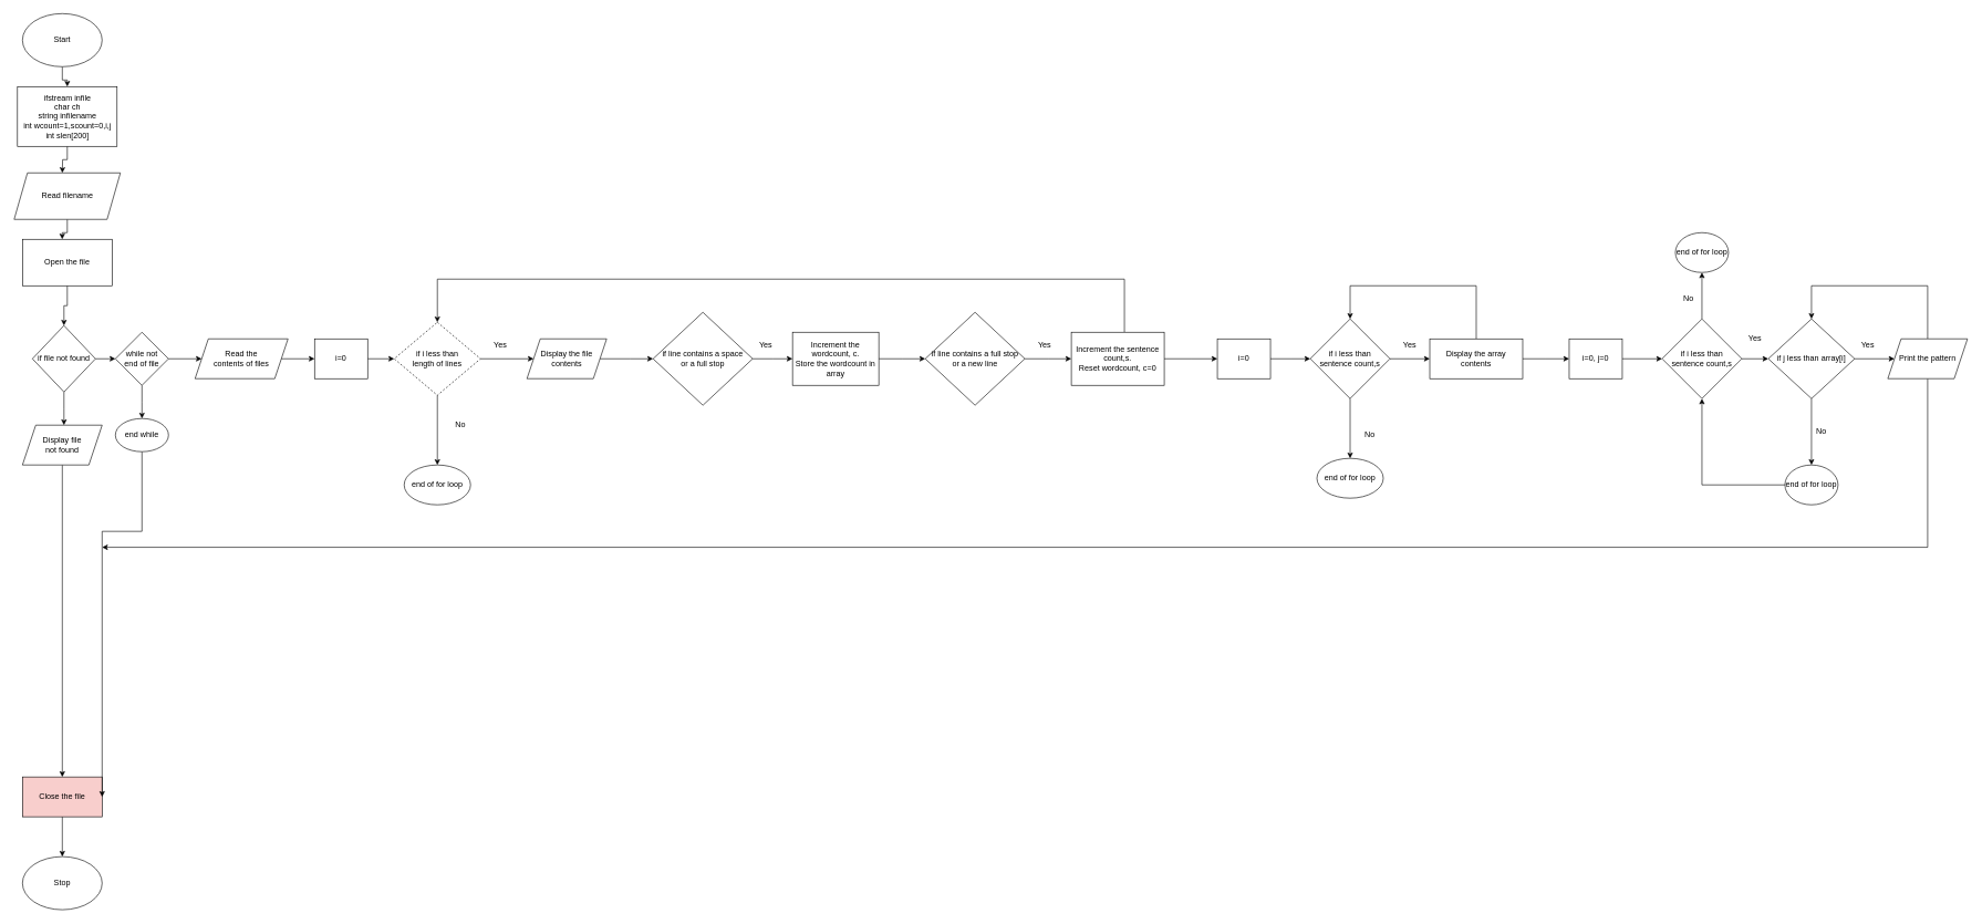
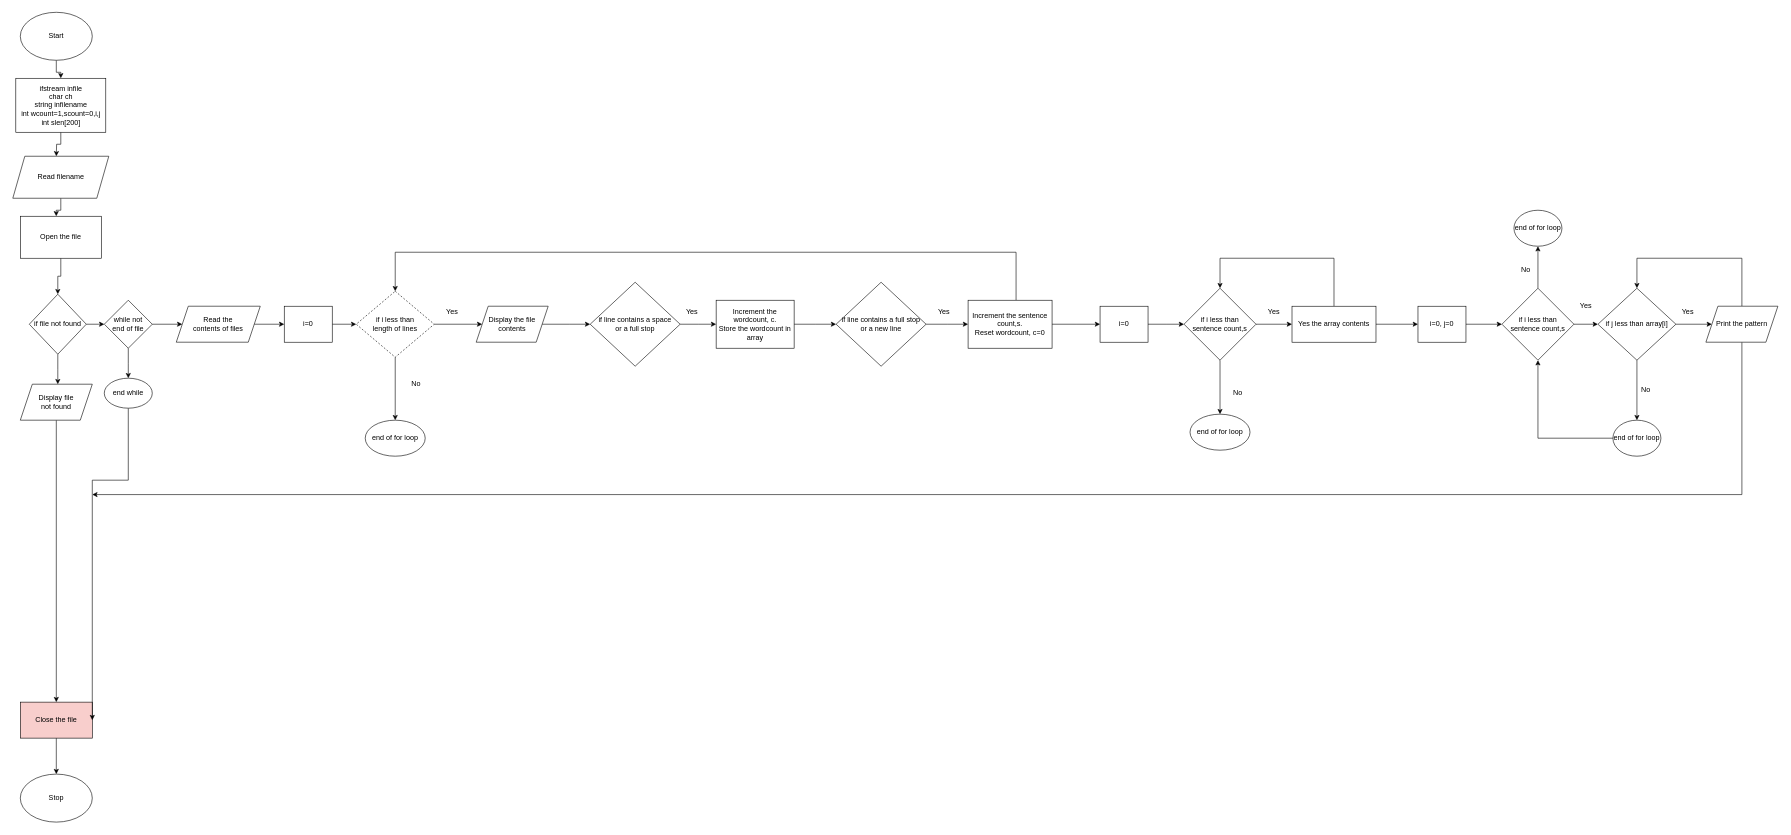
  <mxCell id="0" />
  <mxCell id="1" parent="0" />
  <mxCell id="2" style="edgeStyle=orthogonalEdgeStyle;rounded=0;orthogonalLoop=1;jettySize=auto;html=1;entryX=0.5;entryY=0;entryDx=0;entryDy=0;" parent="1" source="3" target="6" edge="1"><mxGeometry relative="1" as="geometry" /></mxCell>
  <mxCell id="3" value="Start" style="ellipse;whiteSpace=wrap;html=1;" parent="1" vertex="1"><mxGeometry x="33" y="20" width="120" height="80" as="geometry" /></mxCell>
  <mxCell id="4" value="Stop" style="ellipse;whiteSpace=wrap;html=1;" parent="1" vertex="1"><mxGeometry x="33" y="1290" width="120" height="80" as="geometry" /></mxCell>
  <mxCell id="5" style="edgeStyle=orthogonalEdgeStyle;rounded=0;orthogonalLoop=1;jettySize=auto;html=1;" parent="1" source="6" edge="1"><mxGeometry relative="1" as="geometry"><mxPoint x="93" y="260" as="targetPoint" /></mxGeometry></mxCell>
  <mxCell id="6" value="&lt;div&gt;ifstream infile&lt;/div&gt;&lt;div&gt;char ch&lt;/div&gt;&lt;div&gt;string infilename&lt;/div&gt;&lt;div&gt;int wcount=1,scount=0,i,j&lt;/div&gt;&lt;div&gt;int slen[200]&lt;/div&gt;" style="rounded=0;whiteSpace=wrap;html=1;" parent="1" vertex="1"><mxGeometry x="25.5" y="130" width="150" height="90" as="geometry" /></mxCell>
  <mxCell id="7" style="edgeStyle=orthogonalEdgeStyle;rounded=0;orthogonalLoop=1;jettySize=auto;html=1;entryX=0.444;entryY=0;entryDx=0;entryDy=0;entryPerimeter=0;" parent="1" source="8" target="10" edge="1"><mxGeometry relative="1" as="geometry" /></mxCell>
  <mxCell id="8" value="Read filename" style="shape=parallelogram;perimeter=parallelogramPerimeter;whiteSpace=wrap;html=1;fixedSize=1;" parent="1" vertex="1"><mxGeometry x="20.5" y="260" width="160" height="70" as="geometry" /></mxCell>
  <mxCell id="9" style="edgeStyle=orthogonalEdgeStyle;rounded=0;orthogonalLoop=1;jettySize=auto;html=1;entryX=0.5;entryY=0;entryDx=0;entryDy=0;" parent="1" source="10" target="13" edge="1"><mxGeometry relative="1" as="geometry" /></mxCell>
  <mxCell id="10" value="Open the file" style="rounded=0;whiteSpace=wrap;html=1;" parent="1" vertex="1"><mxGeometry x="33" y="360" width="135" height="70" as="geometry" /></mxCell>
  <mxCell id="11" style="edgeStyle=orthogonalEdgeStyle;rounded=0;orthogonalLoop=1;jettySize=auto;html=1;" parent="1" source="13" edge="1"><mxGeometry relative="1" as="geometry"><mxPoint x="95.5" y="640" as="targetPoint" /></mxGeometry></mxCell>
  <mxCell id="12" style="edgeStyle=orthogonalEdgeStyle;rounded=0;orthogonalLoop=1;jettySize=auto;html=1;" parent="1" source="13" edge="1"><mxGeometry relative="1" as="geometry"><mxPoint x="173" y="540" as="targetPoint" /></mxGeometry></mxCell>
  <mxCell id="13" value="if file not found " style="rhombus;whiteSpace=wrap;html=1;" parent="1" vertex="1"><mxGeometry x="48" y="490" width="95" height="100" as="geometry" /></mxCell>
  <mxCell id="14" style="edgeStyle=orthogonalEdgeStyle;rounded=0;orthogonalLoop=1;jettySize=auto;html=1;entryX=0.5;entryY=0;entryDx=0;entryDy=0;" parent="1" source="15" target="17" edge="1"><mxGeometry relative="1" as="geometry" /></mxCell>
  <mxCell id="15" value="Display file &lt;br&gt;not found" style="shape=parallelogram;perimeter=parallelogramPerimeter;whiteSpace=wrap;html=1;fixedSize=1;" parent="1" vertex="1"><mxGeometry x="33" y="640" width="120" height="60" as="geometry" /></mxCell>
  <mxCell id="16" style="edgeStyle=orthogonalEdgeStyle;rounded=0;orthogonalLoop=1;jettySize=auto;html=1;entryX=0.5;entryY=0;entryDx=0;entryDy=0;" parent="1" source="17" target="4" edge="1"><mxGeometry relative="1" as="geometry" /></mxCell>
  <mxCell id="17" value="Close the file" style="rounded=0;whiteSpace=wrap;html=1;fillColor=#f8cecc;" parent="1" vertex="1"><mxGeometry x="33" y="1170" width="120" height="60" as="geometry" /></mxCell>
  <mxCell id="18" style="edgeStyle=orthogonalEdgeStyle;rounded=0;orthogonalLoop=1;jettySize=auto;html=1;entryX=0;entryY=0.5;entryDx=0;entryDy=0;" parent="1" source="19" target="21" edge="1"><mxGeometry relative="1" as="geometry"><mxPoint x="403" y="540" as="targetPoint" /></mxGeometry></mxCell>
  <mxCell id="19" value="&lt;div&gt;Read the &lt;br&gt;&lt;/div&gt;&lt;div&gt;contents of files&lt;/div&gt;" style="shape=parallelogram;perimeter=parallelogramPerimeter;whiteSpace=wrap;html=1;fixedSize=1;" parent="1" vertex="1"><mxGeometry x="293" y="510" width="140" height="60" as="geometry" /></mxCell>
  <mxCell id="20" style="edgeStyle=orthogonalEdgeStyle;rounded=0;orthogonalLoop=1;jettySize=auto;html=1;entryX=0;entryY=0.5;entryDx=0;entryDy=0;" parent="1" source="21" target="26" edge="1"><mxGeometry relative="1" as="geometry"><mxPoint x="583" y="540" as="targetPoint" /></mxGeometry></mxCell>
  <mxCell id="21" value="i=0" style="rounded=0;whiteSpace=wrap;html=1;" parent="1" vertex="1"><mxGeometry x="473" y="510" width="80" height="60" as="geometry" /></mxCell>
  <mxCell id="22" style="edgeStyle=orthogonalEdgeStyle;rounded=0;orthogonalLoop=1;jettySize=auto;html=1;" parent="1" source="23" edge="1"><mxGeometry relative="1" as="geometry"><mxPoint x="983" y="540" as="targetPoint" /></mxGeometry></mxCell>
  <mxCell id="23" value="Display the file contents" style="shape=parallelogram;perimeter=parallelogramPerimeter;whiteSpace=wrap;html=1;fixedSize=1;" parent="1" vertex="1"><mxGeometry x="793" y="510" width="120" height="60" as="geometry" /></mxCell>
  <mxCell id="24" style="edgeStyle=orthogonalEdgeStyle;rounded=0;orthogonalLoop=1;jettySize=auto;html=1;entryX=0;entryY=0.5;entryDx=0;entryDy=0;" parent="1" source="26" target="23" edge="1"><mxGeometry relative="1" as="geometry" /></mxCell>
  <mxCell id="25" style="edgeStyle=orthogonalEdgeStyle;rounded=0;orthogonalLoop=1;jettySize=auto;html=1;" parent="1" source="26" edge="1"><mxGeometry relative="1" as="geometry"><mxPoint x="658" y="700" as="targetPoint" /><Array as="points"><mxPoint x="658" y="700" /></Array></mxGeometry></mxCell>
  <mxCell id="26" value="&lt;div&gt;if i less than &lt;br&gt;&lt;/div&gt;&lt;div&gt;length of lines&lt;/div&gt;" style="rhombus;whiteSpace=wrap;html=1;dashed=1;" parent="1" vertex="1"><mxGeometry x="593" y="485" width="130" height="110" as="geometry" /></mxCell>
  <mxCell id="27" style="edgeStyle=orthogonalEdgeStyle;rounded=0;orthogonalLoop=1;jettySize=auto;html=1;" parent="1" source="28" edge="1"><mxGeometry relative="1" as="geometry"><mxPoint x="1193" y="540" as="targetPoint" /></mxGeometry></mxCell>
  <mxCell id="28" value="&lt;div&gt;if line contains a space &lt;br&gt;&lt;/div&gt;&lt;div&gt;or a full stop&lt;br&gt;&lt;/div&gt;" style="rhombus;whiteSpace=wrap;html=1;" parent="1" vertex="1"><mxGeometry x="983" y="470" width="150" height="140" as="geometry" /></mxCell>
  <mxCell id="29" style="edgeStyle=orthogonalEdgeStyle;rounded=0;orthogonalLoop=1;jettySize=auto;html=1;" parent="1" source="30" edge="1"><mxGeometry relative="1" as="geometry"><mxPoint x="1393" y="540" as="targetPoint" /></mxGeometry></mxCell>
  <mxCell id="30" value="&lt;div&gt;Increment the wordcount, c.&lt;/div&gt;&lt;div&gt;Store the wordcount in array&lt;br&gt;&lt;/div&gt;" style="rounded=0;whiteSpace=wrap;html=1;" parent="1" vertex="1"><mxGeometry x="1193" y="500" width="130" height="80" as="geometry" /></mxCell>
  <mxCell id="31" style="edgeStyle=orthogonalEdgeStyle;rounded=0;orthogonalLoop=1;jettySize=auto;html=1;" parent="1" source="32" edge="1"><mxGeometry relative="1" as="geometry"><mxPoint x="1613" y="540" as="targetPoint" /></mxGeometry></mxCell>
  <mxCell id="32" value="&lt;div&gt;if line contains a full stop &lt;br&gt;&lt;/div&gt;&lt;div&gt;or a new line&lt;br&gt;&lt;/div&gt;" style="rhombus;whiteSpace=wrap;html=1;" parent="1" vertex="1"><mxGeometry x="1393" y="470" width="150" height="140" as="geometry" /></mxCell>
  <mxCell id="33" style="edgeStyle=orthogonalEdgeStyle;rounded=0;orthogonalLoop=1;jettySize=auto;html=1;" parent="1" source="35" edge="1"><mxGeometry relative="1" as="geometry"><mxPoint x="1833" y="540" as="targetPoint" /></mxGeometry></mxCell>
  <mxCell id="34" style="edgeStyle=orthogonalEdgeStyle;rounded=0;orthogonalLoop=1;jettySize=auto;html=1;entryX=0.5;entryY=0;entryDx=0;entryDy=0;" parent="1" source="35" target="26" edge="1"><mxGeometry relative="1" as="geometry"><Array as="points"><mxPoint x="1693" y="420" /><mxPoint x="658" y="420" /></Array></mxGeometry></mxCell>
  <mxCell id="35" value="&lt;div&gt;Increment the sentence count,s.&lt;/div&gt;&lt;div&gt;Reset wordcount, c=0&lt;br&gt;&lt;/div&gt;" style="rounded=0;whiteSpace=wrap;html=1;" parent="1" vertex="1"><mxGeometry x="1613" y="500" width="140" height="80" as="geometry" /></mxCell>
  <mxCell id="36" style="edgeStyle=orthogonalEdgeStyle;rounded=0;orthogonalLoop=1;jettySize=auto;html=1;" parent="1" source="37" edge="1"><mxGeometry relative="1" as="geometry"><mxPoint x="1973" y="540" as="targetPoint" /></mxGeometry></mxCell>
  <mxCell id="37" value="&lt;div&gt;i=0&lt;/div&gt;" style="rounded=0;whiteSpace=wrap;html=1;" parent="1" vertex="1"><mxGeometry x="1833" y="510" width="80" height="60" as="geometry" /></mxCell>
  <mxCell id="38" style="edgeStyle=orthogonalEdgeStyle;rounded=0;orthogonalLoop=1;jettySize=auto;html=1;" parent="1" source="40" edge="1"><mxGeometry relative="1" as="geometry"><mxPoint x="2153" y="540" as="targetPoint" /></mxGeometry></mxCell>
  <mxCell id="39" style="edgeStyle=orthogonalEdgeStyle;rounded=0;orthogonalLoop=1;jettySize=auto;html=1;entryX=0.5;entryY=0;entryDx=0;entryDy=0;" parent="1" source="40" target="68" edge="1"><mxGeometry relative="1" as="geometry" /></mxCell>
  <mxCell id="40" value="&lt;div&gt;if i less than &lt;br&gt;&lt;/div&gt;&lt;div&gt;sentence count,s&lt;/div&gt;" style="rhombus;whiteSpace=wrap;html=1;" parent="1" vertex="1"><mxGeometry x="1973" y="480" width="120" height="120" as="geometry" /></mxCell>
  <mxCell id="41" style="edgeStyle=orthogonalEdgeStyle;rounded=0;orthogonalLoop=1;jettySize=auto;html=1;" parent="1" source="43" edge="1"><mxGeometry relative="1" as="geometry"><mxPoint x="2363" y="540" as="targetPoint" /></mxGeometry></mxCell>
  <mxCell id="42" style="edgeStyle=orthogonalEdgeStyle;rounded=0;orthogonalLoop=1;jettySize=auto;html=1;entryX=0.5;entryY=0;entryDx=0;entryDy=0;" parent="1" source="43" target="40" edge="1"><mxGeometry relative="1" as="geometry"><Array as="points"><mxPoint x="2223" y="430" /><mxPoint x="2033" y="430" /></Array></mxGeometry></mxCell>
- <mxCell id="43" value="Display the array contents" style="rounded=0;whiteSpace=wrap;html=1;" parent="1" vertex="1"><mxGeometry x="2153" y="510" width="140" height="60" as="geometry" /></mxCell>
+ <mxCell id="43" value="Yes the array contents" style="rounded=0;whiteSpace=wrap;html=1;" parent="1" vertex="1"><mxGeometry x="2153" y="510" width="140" height="60" as="geometry" /></mxCell>
  <mxCell id="44" style="edgeStyle=orthogonalEdgeStyle;rounded=0;orthogonalLoop=1;jettySize=auto;html=1;entryX=0;entryY=0.5;entryDx=0;entryDy=0;" parent="1" source="45" target="56" edge="1"><mxGeometry relative="1" as="geometry" /></mxCell>
  <mxCell id="45" value="i=0, j=0" style="rounded=0;whiteSpace=wrap;html=1;" parent="1" vertex="1"><mxGeometry x="2363" y="510" width="80" height="60" as="geometry" /></mxCell>
  <mxCell id="46" style="edgeStyle=orthogonalEdgeStyle;rounded=0;orthogonalLoop=1;jettySize=auto;html=1;entryX=0;entryY=0.5;entryDx=0;entryDy=0;" parent="1" source="48" target="19" edge="1"><mxGeometry relative="1" as="geometry" /></mxCell>
  <mxCell id="47" style="edgeStyle=orthogonalEdgeStyle;rounded=0;orthogonalLoop=1;jettySize=auto;html=1;" parent="1" source="48" edge="1"><mxGeometry relative="1" as="geometry"><mxPoint x="213" y="630" as="targetPoint" /></mxGeometry></mxCell>
  <mxCell id="48" value="&lt;div&gt;while not &lt;br&gt;&lt;/div&gt;&lt;div&gt;end of file&lt;/div&gt;" style="rhombus;whiteSpace=wrap;html=1;" parent="1" vertex="1"><mxGeometry x="173" y="500" width="80" height="80" as="geometry" /></mxCell>
  <mxCell id="49" style="edgeStyle=orthogonalEdgeStyle;rounded=0;orthogonalLoop=1;jettySize=auto;html=1;entryX=1;entryY=0.5;entryDx=0;entryDy=0;" parent="1" source="50" target="17" edge="1"><mxGeometry relative="1" as="geometry"><mxPoint x="173" y="815" as="targetPoint" /><Array as="points"><mxPoint x="213" y="800" /></Array></mxGeometry></mxCell>
  <mxCell id="50" value="end while" style="ellipse;whiteSpace=wrap;html=1;" parent="1" vertex="1"><mxGeometry x="173" y="630" width="80" height="50" as="geometry" /></mxCell>
  <mxCell id="51" style="edgeStyle=orthogonalEdgeStyle;rounded=0;orthogonalLoop=1;jettySize=auto;html=1;entryX=0;entryY=0.5;entryDx=0;entryDy=0;" parent="1" source="53" target="60" edge="1"><mxGeometry relative="1" as="geometry" /></mxCell>
  <mxCell id="52" style="edgeStyle=orthogonalEdgeStyle;rounded=0;orthogonalLoop=1;jettySize=auto;html=1;entryX=0.5;entryY=0;entryDx=0;entryDy=0;" parent="1" source="53" target="74" edge="1"><mxGeometry relative="1" as="geometry" /></mxCell>
  <mxCell id="53" value="if j less than array[i]" style="rhombus;whiteSpace=wrap;html=1;" parent="1" vertex="1"><mxGeometry x="2663" y="480" width="130" height="120" as="geometry" /></mxCell>
  <mxCell id="54" style="edgeStyle=orthogonalEdgeStyle;rounded=0;orthogonalLoop=1;jettySize=auto;html=1;entryX=0;entryY=0.5;entryDx=0;entryDy=0;" parent="1" source="56" target="53" edge="1"><mxGeometry relative="1" as="geometry" /></mxCell>
  <mxCell id="55" style="edgeStyle=orthogonalEdgeStyle;rounded=0;orthogonalLoop=1;jettySize=auto;html=1;entryX=0.5;entryY=1;entryDx=0;entryDy=0;" parent="1" source="56" target="57" edge="1"><mxGeometry relative="1" as="geometry" /></mxCell>
  <mxCell id="56" value="&lt;div&gt;if i less than &lt;br&gt;&lt;/div&gt;&lt;div&gt;sentence count,s&lt;/div&gt;" style="rhombus;whiteSpace=wrap;html=1;" parent="1" vertex="1"><mxGeometry x="2503" y="480" width="120" height="120" as="geometry" /></mxCell>
  <mxCell id="57" value="end of for loop" style="ellipse;whiteSpace=wrap;html=1;" parent="1" vertex="1"><mxGeometry x="2523" y="350" width="80" height="60" as="geometry" /></mxCell>
  <mxCell id="58" style="edgeStyle=orthogonalEdgeStyle;rounded=0;orthogonalLoop=1;jettySize=auto;html=1;" parent="1" source="60" edge="1"><mxGeometry relative="1" as="geometry"><mxPoint x="153" y="824" as="targetPoint" /><Array as="points"><mxPoint x="2903" y="824" /></Array></mxGeometry></mxCell>
  <mxCell id="59" style="edgeStyle=orthogonalEdgeStyle;rounded=0;orthogonalLoop=1;jettySize=auto;html=1;entryX=0.5;entryY=0;entryDx=0;entryDy=0;" parent="1" source="60" target="53" edge="1"><mxGeometry relative="1" as="geometry"><Array as="points"><mxPoint x="2903" y="430" /><mxPoint x="2728" y="430" /></Array></mxGeometry></mxCell>
  <mxCell id="60" value="Print the pattern" style="shape=parallelogram;perimeter=parallelogramPerimeter;whiteSpace=wrap;html=1;fixedSize=1;" parent="1" vertex="1"><mxGeometry x="2843" y="510" width="120" height="60" as="geometry" /></mxCell>
  <mxCell id="61" value="No" style="text;html=1;strokeColor=none;fillColor=none;align=center;verticalAlign=middle;whiteSpace=wrap;rounded=0;" parent="1" vertex="1"><mxGeometry x="2523" y="440" width="40" height="20" as="geometry" /></mxCell>
  <mxCell id="62" value="No" style="text;html=1;strokeColor=none;fillColor=none;align=center;verticalAlign=middle;whiteSpace=wrap;rounded=0;" parent="1" vertex="1"><mxGeometry x="2723" y="640" width="40" height="20" as="geometry" /></mxCell>
  <mxCell id="63" value="end of for loop" style="ellipse;whiteSpace=wrap;html=1;" parent="1" vertex="1"><mxGeometry x="608" y="700" width="100" height="60" as="geometry" /></mxCell>
  <mxCell id="64" value="No" style="text;html=1;strokeColor=none;fillColor=none;align=center;verticalAlign=middle;whiteSpace=wrap;rounded=0;" parent="1" vertex="1"><mxGeometry x="673" y="630" width="40" height="20" as="geometry" /></mxCell>
  <mxCell id="65" value="Yes" style="text;html=1;strokeColor=none;fillColor=none;align=center;verticalAlign=middle;whiteSpace=wrap;rounded=0;" parent="1" vertex="1"><mxGeometry x="733" y="510" width="40" height="20" as="geometry" /></mxCell>
  <mxCell id="66" value="Yes" style="text;html=1;strokeColor=none;fillColor=none;align=center;verticalAlign=middle;whiteSpace=wrap;rounded=0;" parent="1" vertex="1"><mxGeometry x="1133" y="510" width="40" height="20" as="geometry" /></mxCell>
  <mxCell id="67" value="Yes" style="text;html=1;strokeColor=none;fillColor=none;align=center;verticalAlign=middle;whiteSpace=wrap;rounded=0;" parent="1" vertex="1"><mxGeometry x="1553" y="510" width="40" height="20" as="geometry" /></mxCell>
  <mxCell id="68" value="end of for loop" style="ellipse;whiteSpace=wrap;html=1;" parent="1" vertex="1"><mxGeometry x="1983" y="690" width="100" height="60" as="geometry" /></mxCell>
  <mxCell id="69" value="No" style="text;html=1;strokeColor=none;fillColor=none;align=center;verticalAlign=middle;whiteSpace=wrap;rounded=0;" parent="1" vertex="1"><mxGeometry x="2043" y="645" width="40" height="20" as="geometry" /></mxCell>
  <mxCell id="70" value="Yes" style="text;html=1;strokeColor=none;fillColor=none;align=center;verticalAlign=middle;whiteSpace=wrap;rounded=0;" parent="1" vertex="1"><mxGeometry x="2103" y="510" width="40" height="20" as="geometry" /></mxCell>
  <mxCell id="71" value="Yes" style="text;html=1;strokeColor=none;fillColor=none;align=center;verticalAlign=middle;whiteSpace=wrap;rounded=0;" parent="1" vertex="1"><mxGeometry x="2623" y="500" width="40" height="20" as="geometry" /></mxCell>
  <mxCell id="72" value="Yes" style="text;html=1;strokeColor=none;fillColor=none;align=center;verticalAlign=middle;whiteSpace=wrap;rounded=0;" parent="1" vertex="1"><mxGeometry x="2793" y="510" width="40" height="20" as="geometry" /></mxCell>
  <mxCell id="73" style="edgeStyle=orthogonalEdgeStyle;rounded=0;orthogonalLoop=1;jettySize=auto;html=1;entryX=0.5;entryY=1;entryDx=0;entryDy=0;" parent="1" source="74" target="56" edge="1"><mxGeometry relative="1" as="geometry" /></mxCell>
  <mxCell id="74" value="end of for loop" style="ellipse;whiteSpace=wrap;html=1;" parent="1" vertex="1"><mxGeometry x="2688" y="700" width="80" height="60" as="geometry" /></mxCell>
